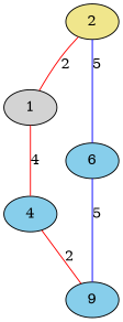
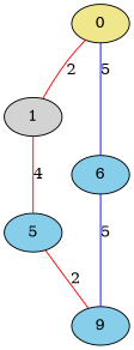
  graph {
    fontname="DejaVu Serif"
    node [fillcolor=skyblue fontname="DejaVu Serif" style=filled]
    edge [color=red fontname="DejaVu Serif" weight=2]
-   0 [fillcolor=khaki label=2]
+   0 [fillcolor=khaki]
    1 [fillcolor=lightgrey]
    n3 [label=6]
-   4
+   4 [label=5]
    n5 [label=9]
    0 -- 1 [label=2]
    0 -- n3 [color=blue label=5 weight=5]
    1 -- 4 [label=4 weight=4]
    n3 -- n5 [color=blue label=5 weight=5]
    4 -- n5 [label=2]
  }
